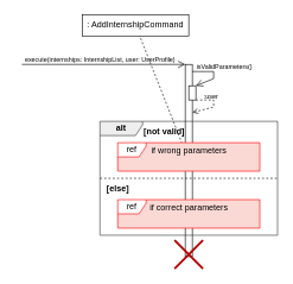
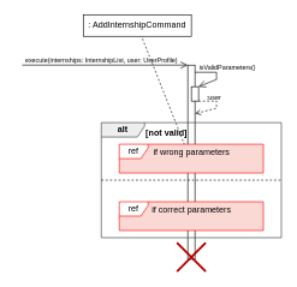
  <mxCell id="0" />
  <mxCell id="1" parent="0" />
  <mxCell id="2" value="" style="endArrow=open;startArrow=none;endFill=0;startFill=0;endSize=8;html=1;verticalAlign=bottom;labelBackgroundColor=none;strokeWidth=1;rounded=0;exitX=0.042;exitY=0.733;exitDx=0;exitDy=0;exitPerimeter=0;entryX=0;entryY=0;entryDx=0;entryDy=0;" edge="1" parent="1" source="3" target="6"><mxGeometry width="160" relative="1" as="geometry"><mxPoint x="50" y="90" as="sourcePoint" /><mxPoint x="244.5" y="90" as="targetPoint" /></mxGeometry></mxCell>
  <mxCell id="3" value="&lt;font style=&quot;font-size: 9px;&quot;&gt;execute(internships: InternshipList, user: UserProfile)&lt;/font&gt;" style="text;html=1;align=center;verticalAlign=middle;resizable=0;points=[];autosize=1;strokeColor=none;fillColor=none;" vertex="1" parent="1"><mxGeometry x="20" y="68" width="240" height="30" as="geometry" /></mxCell>
  <mxCell id="4" value=": AddInternshipCommand" style="rounded=0;dashed=0;whiteSpace=wrap;html=1;" vertex="1" parent="1"><mxGeometry x="115" y="20" width="150" height="30" as="geometry" /></mxCell>
  <mxCell id="5" value="" style="html=1;verticalAlign=bottom;startArrow=none;endArrow=none;dashed=1;rounded=0;" edge="1" parent="1" source="6" target="4"><mxGeometry relative="1" as="geometry" /></mxCell>
  <mxCell id="6" value="" style="rounded=0;dashed=0;" vertex="1" parent="1"><mxGeometry x="260" y="90" width="10" height="270" as="geometry" /></mxCell>
  <mxCell id="7" value="" style="shape=umlDestroy;dashed=0;targetShapes=umlLifeline;fillColor=#e51400;fontColor=#ffffff;strokeColor=#B20000;strokeWidth=3;" vertex="1" parent="1"><mxGeometry x="245" y="337" width="40" height="40" as="geometry" /></mxCell>
  <mxCell id="8" value="" style="whiteSpace=wrap;html=1;" vertex="1" parent="1"><mxGeometry x="265" y="120" width="10" height="20" as="geometry" /></mxCell>
  <mxCell id="9" value="" style="endArrow=open;startArrow=none;endFill=0;startFill=0;endSize=8;html=1;verticalAlign=bottom;labelBackgroundColor=none;strokeWidth=1;rounded=0;entryX=1;entryY=0;entryDx=0;entryDy=0;" edge="1" parent="1" target="8"><mxGeometry width="160" relative="1" as="geometry"><mxPoint x="270" y="100" as="sourcePoint" /><mxPoint x="320" y="110" as="targetPoint" /><Array as="points"><mxPoint x="300" y="100" /><mxPoint x="300" y="110" /></Array></mxGeometry></mxCell>
  <mxCell id="10" value="&lt;font style=&quot;font-size: 9px;&quot;&gt;isValidParameters()&lt;/font&gt;" style="text;html=1;align=center;verticalAlign=middle;resizable=0;points=[];autosize=1;strokeColor=none;fillColor=none;" vertex="1" parent="1"><mxGeometry x="265" y="78" width="100" height="30" as="geometry" /></mxCell>
  <mxCell id="11" value="" style="html=1;verticalAlign=bottom;labelBackgroundColor=none;endArrow=open;endFill=0;dashed=1;rounded=0;exitX=1;exitY=1;exitDx=0;exitDy=0;entryX=1;entryY=0.25;entryDx=0;entryDy=0;" edge="1" parent="1" source="8" target="6"><mxGeometry width="160" relative="1" as="geometry"><mxPoint x="280" y="140" as="sourcePoint" /><mxPoint x="300" y="170" as="targetPoint" /><Array as="points"><mxPoint x="300" y="140" /><mxPoint x="300" y="150" /></Array></mxGeometry></mxCell>
  <mxCell id="12" value="&lt;font style=&quot;font-size: 9px;&quot;&gt;:user&lt;/font&gt;" style="text;html=1;align=center;verticalAlign=middle;resizable=0;points=[];autosize=1;strokeColor=none;fillColor=none;" vertex="1" parent="1"><mxGeometry x="266" y="119" width="60" height="30" as="geometry" /></mxCell>
  <mxCell id="13" value="&lt;b&gt;alt&lt;/b&gt;" style="shape=umlFrame;whiteSpace=wrap;html=1;pointerEvents=0;recursiveResize=0;container=1;collapsible=0;width=60;height=20;fillColor=#eeeeee;strokeColor=#36393d;" vertex="1" parent="1"><mxGeometry x="140" y="170" width="250" height="160" as="geometry" /></mxCell>
  <mxCell id="14" value="&lt;b&gt;[not valid]&lt;/b&gt;" style="text;html=1;" vertex="1" parent="13"><mxGeometry width="100" height="20" relative="1" as="geometry"><mxPoint x="60" as="offset" /></mxGeometry></mxCell>
  <mxCell id="15" value="" style="line;strokeWidth=1;dashed=1;labelPosition=center;verticalLabelPosition=bottom;align=left;verticalAlign=top;spacingLeft=20;spacingTop=15;html=1;whiteSpace=wrap;" vertex="1" parent="13"><mxGeometry y="50" width="250" height="60" as="geometry" /></mxCell>
- <mxCell id="16" value="&lt;b&gt;[else]&lt;/b&gt;" style="text;html=1;align=center;verticalAlign=middle;resizable=0;points=[];autosize=1;strokeColor=none;fillColor=none;" vertex="1" parent="13"><mxGeometry y="80" width="50" height="30" as="geometry" /></mxCell>
  <mxCell id="17" value="ref" style="shape=umlFrame;whiteSpace=wrap;html=1;pointerEvents=0;recursiveResize=0;container=1;collapsible=0;width=40;height=20;swimlaneFillColor=light-dark(#fad9d5, #ededed);strokeColor=light-dark(#ff0000, #ededed);" vertex="1" parent="13"><mxGeometry x="25" y="30" width="200" height="40" as="geometry" /></mxCell>
  <mxCell id="18" value="if wrong parameters" style="text;html=1;align=center;verticalAlign=middle;resizable=0;points=[];autosize=1;strokeColor=none;fillColor=none;" vertex="1" parent="17"><mxGeometry x="35" y="-4" width="130" height="30" as="geometry" /></mxCell>
  <mxCell id="19" value="ref" style="shape=umlFrame;whiteSpace=wrap;html=1;pointerEvents=0;recursiveResize=0;container=1;collapsible=0;width=40;height=20;swimlaneFillColor=light-dark(#fad9d5, #ededed);strokeColor=light-dark(#ff0000, #ededed);" vertex="1" parent="1"><mxGeometry x="165" y="280" width="200" height="40" as="geometry" /></mxCell>
  <mxCell id="20" value="if correct parameters" style="text;html=1;align=center;verticalAlign=middle;resizable=0;points=[];autosize=1;strokeColor=none;fillColor=none;" vertex="1" parent="19"><mxGeometry x="35" y="-4" width="130" height="30" as="geometry" /></mxCell>
